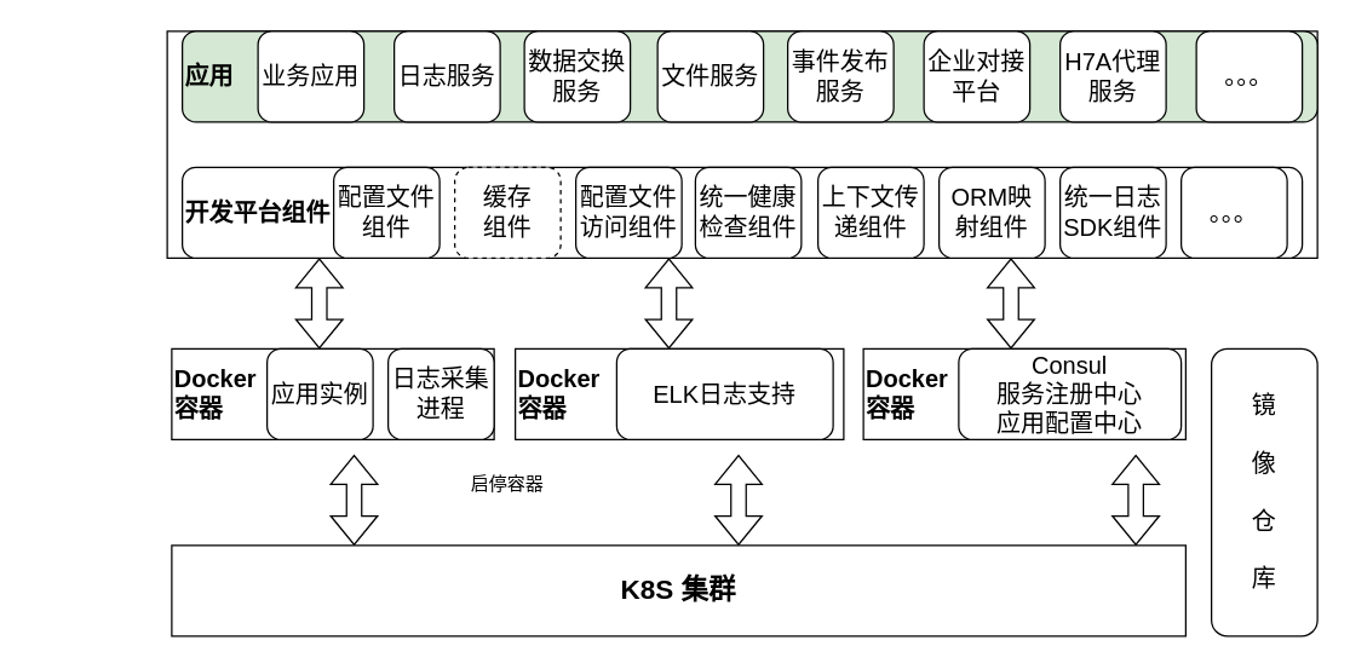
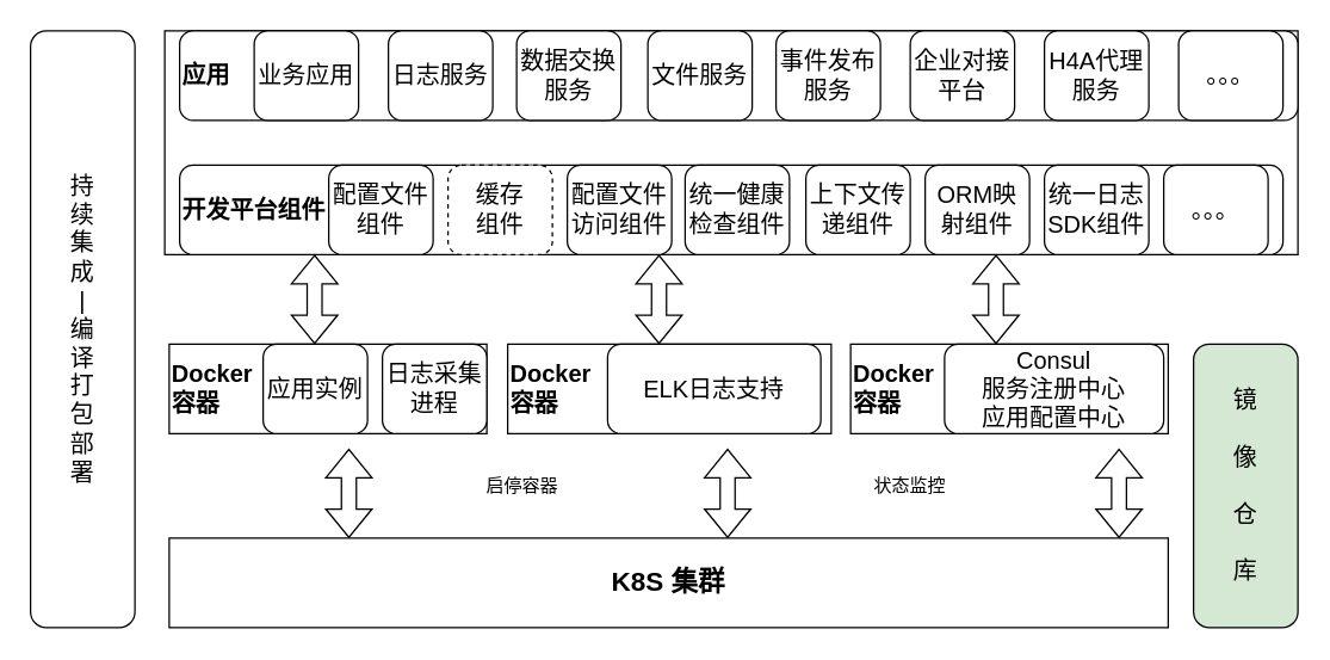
  <mxCell id="0" />
  <mxCell id="1" parent="0" />
  <mxCell id="2" value="" style="rounded=0;whiteSpace=wrap;html=1;verticalAlign=top;fontSize=16;fontStyle=1" vertex="1" parent="1"><mxGeometry x="110" y="20" width="760" height="150" as="geometry" /></mxCell>
  <mxCell id="3" value="开发平台组件" style="rounded=1;whiteSpace=wrap;html=1;align=left;fontSize=16;fontStyle=1" vertex="1" parent="1"><mxGeometry x="120" y="110" width="740" height="60" as="geometry" /></mxCell>
  <mxCell id="4" value="&lt;font style=&quot;font-size: 18px;&quot;&gt;K8S 集群&lt;/font&gt;" style="rounded=0;whiteSpace=wrap;html=1;fontStyle=1" vertex="1" parent="1"><mxGeometry x="113" y="360" width="670" height="60" as="geometry" /></mxCell>
  <mxCell id="5" value="&lt;span&gt;Docker&lt;/span&gt;&lt;div&gt;&lt;span&gt;容器&lt;/span&gt;&lt;/div&gt;" style="rounded=0;whiteSpace=wrap;html=1;align=left;fontSize=16;fontStyle=1" vertex="1" parent="1"><mxGeometry x="113" y="230" width="213" height="60" as="geometry" /></mxCell>
  <mxCell id="6" value="&lt;font&gt;应用实例&lt;/font&gt;" style="rounded=1;whiteSpace=wrap;html=1;fontSize=16;" vertex="1" parent="1"><mxGeometry x="176" y="230" width="70" height="60" as="geometry" /></mxCell>
  <mxCell id="7" value="&lt;font&gt;日志采集进程&lt;/font&gt;" style="rounded=1;whiteSpace=wrap;html=1;fontSize=16;" vertex="1" parent="1"><mxGeometry x="256" y="230" width="70" height="60" as="geometry" /></mxCell>
  <mxCell id="8" value="&lt;span&gt;Docker&lt;/span&gt;&lt;div&gt;&lt;span&gt;容器&lt;/span&gt;&lt;/div&gt;" style="rounded=0;whiteSpace=wrap;html=1;align=left;fontSize=16;fontStyle=1" vertex="1" parent="1"><mxGeometry x="340" y="230" width="217" height="60" as="geometry" /></mxCell>
  <mxCell id="9" value="&lt;font&gt;ELK日志支持&lt;/font&gt;" style="rounded=1;whiteSpace=wrap;html=1;fontSize=16;" vertex="1" parent="1"><mxGeometry x="407" y="230" width="143" height="60" as="geometry" /></mxCell>
  <mxCell id="10" value="&lt;span&gt;Docker&lt;/span&gt;&lt;div&gt;&lt;span&gt;容器&lt;/span&gt;&lt;/div&gt;" style="rounded=0;whiteSpace=wrap;html=1;align=left;fontSize=16;fontStyle=1" vertex="1" parent="1"><mxGeometry x="570" y="230" width="213" height="60" as="geometry" /></mxCell>
  <mxCell id="11" value="&lt;font&gt;Consul&lt;/font&gt;&lt;div&gt;服务注册中心&lt;/div&gt;&lt;div&gt;应用配置中心&lt;/div&gt;" style="rounded=1;whiteSpace=wrap;html=1;fontSize=16;" vertex="1" parent="1"><mxGeometry x="633" y="230" width="147" height="60" as="geometry" /></mxCell>
  <mxCell id="12" value="" style="shape=flexArrow;endArrow=classic;startArrow=classic;html=1;rounded=0;" edge="1" parent="1"><mxGeometry width="100" height="100" relative="1" as="geometry"><mxPoint x="233.5" y="360" as="sourcePoint" /><mxPoint x="233.5" y="300" as="targetPoint" /></mxGeometry></mxCell>
  <mxCell id="13" value="" style="shape=flexArrow;endArrow=classic;startArrow=classic;html=1;rounded=0;" edge="1" parent="1"><mxGeometry width="100" height="100" relative="1" as="geometry"><mxPoint x="487.5" y="360" as="sourcePoint" /><mxPoint x="487.5" y="300" as="targetPoint" /></mxGeometry></mxCell>
  <mxCell id="14" value="" style="shape=flexArrow;endArrow=classic;startArrow=classic;html=1;rounded=0;" edge="1" parent="1"><mxGeometry width="100" height="100" relative="1" as="geometry"><mxPoint x="750" y="360" as="sourcePoint" /><mxPoint x="750" y="300" as="targetPoint" /></mxGeometry></mxCell>
- <mxCell id="15" value="镜&lt;div&gt;&lt;br&gt;&lt;div&gt;像&lt;/div&gt;&lt;div&gt;&lt;br&gt;&lt;/div&gt;&lt;div&gt;仓&lt;/div&gt;&lt;div&gt;&lt;br&gt;&lt;/div&gt;&lt;div&gt;库&lt;/div&gt;&lt;/div&gt;" style="rounded=1;whiteSpace=wrap;html=1;fontSize=16;" vertex="1" parent="1"><mxGeometry x="800" y="230" width="70" height="190" as="geometry" /></mxCell>
+ <mxCell id="15" value="镜&lt;div&gt;&lt;br&gt;&lt;div&gt;像&lt;/div&gt;&lt;div&gt;&lt;br&gt;&lt;/div&gt;&lt;div&gt;仓&lt;/div&gt;&lt;div&gt;&lt;br&gt;&lt;/div&gt;&lt;div&gt;库&lt;/div&gt;&lt;/div&gt;" style="rounded=1;whiteSpace=wrap;html=1;fontSize=16;fillColor=#d5e8d4;" vertex="1" parent="1"><mxGeometry x="800" y="230" width="70" height="190" as="geometry" /></mxCell>
  <mxCell id="16" value="" style="shape=flexArrow;endArrow=classic;startArrow=classic;html=1;rounded=0;" edge="1" parent="1"><mxGeometry width="100" height="100" relative="1" as="geometry"><mxPoint x="210.5" y="230" as="sourcePoint" /><mxPoint x="210.5" y="170" as="targetPoint" /></mxGeometry></mxCell>
  <mxCell id="17" value="" style="shape=flexArrow;endArrow=classic;startArrow=classic;html=1;rounded=0;" edge="1" parent="1"><mxGeometry width="100" height="100" relative="1" as="geometry"><mxPoint x="441.5" y="230" as="sourcePoint" /><mxPoint x="441.5" y="170" as="targetPoint" /></mxGeometry></mxCell>
  <mxCell id="18" value="" style="shape=flexArrow;endArrow=classic;startArrow=classic;html=1;rounded=0;" edge="1" parent="1"><mxGeometry width="100" height="100" relative="1" as="geometry"><mxPoint x="667.5" y="230" as="sourcePoint" /><mxPoint x="667.5" y="170" as="targetPoint" /></mxGeometry></mxCell>
- <mxCell id="19" value="启停容器" style="text;strokeColor=none;align=center;fillColor=none;html=1;verticalAlign=middle;whiteSpace=wrap;rounded=0;" vertex="1" parent="1"><mxGeometry x="305" y="305" width="60" height="30" as="geometry" /></mxCell>
+ <mxCell id="19" value="启停容器" style="text;strokeColor=none;align=center;fillColor=none;html=1;verticalAlign=middle;whiteSpace=wrap;rounded=0;" vertex="1" parent="1"><mxGeometry x="320" y="310" width="60" height="30" as="geometry" /></mxCell>
+ <mxCell id="20" value="状态监控" style="text;strokeColor=none;align=center;fillColor=none;html=1;verticalAlign=middle;whiteSpace=wrap;rounded=0;" vertex="1" parent="1"><mxGeometry x="580" y="310" width="60" height="30" as="geometry" /></mxCell>
  <mxCell id="21" value="&lt;font&gt;配置文件&lt;/font&gt;&lt;div&gt;&lt;font&gt;组件&lt;/font&gt;&lt;/div&gt;" style="rounded=1;whiteSpace=wrap;html=1;fontSize=16;" vertex="1" parent="1"><mxGeometry x="220" y="110" width="70" height="60" as="geometry" /></mxCell>
  <mxCell id="22" value="缓存&lt;br&gt;&lt;div&gt;&lt;font&gt;组件&lt;/font&gt;&lt;/div&gt;" style="rounded=1;whiteSpace=wrap;html=1;fontSize=16;dashed=1;" vertex="1" parent="1"><mxGeometry x="300" y="110" width="70" height="60" as="geometry" /></mxCell>
  <mxCell id="23" value="配置文件&lt;br&gt;&lt;div&gt;&lt;font&gt;访问组件&lt;/font&gt;&lt;/div&gt;" style="rounded=1;whiteSpace=wrap;html=1;fontSize=16;" vertex="1" parent="1"><mxGeometry x="380" y="110" width="70" height="60" as="geometry" /></mxCell>
  <mxCell id="24" value="&lt;div&gt;&lt;font&gt;统一健康&lt;/font&gt;&lt;/div&gt;&lt;div&gt;&lt;font&gt;检查&lt;/font&gt;&lt;span style=&quot;color: rgba(0, 0, 0, 0); font-family: monospace; font-size: 0px; text-align: start; white-space: nowrap; background-color: transparent;&quot;&gt;%3CmxGraphModel%3E%3Croot%3E%3CmxCell%20id%3D%220%22%2F%3E%3CmxCell%20id%3D%221%22%20parent%3D%220%22%2F%3E%3CmxCell%20id%3D%222%22%20value%3D%22%E9%85%8D%E7%BD%AE%E6%96%87%E4%BB%B6%26lt%3Bbr%26gt%3B%26lt%3Bdiv%26gt%3B%26lt%3Bfont%26gt%3B%E8%AE%BF%E9%97%AE%E7%BB%84%E4%BB%B6%26lt%3B%2Ffont%26gt%3B%26lt%3B%2Fdiv%26gt%3B%22%20style%3D%22rounded%3D1%3BwhiteSpace%3Dwrap%3Bhtml%3D1%3BfontSize%3D16%3B%22%20vertex%3D%221%22%20parent%3D%221%22%3E%3CmxGeometry%20x%3D%22300%22%20y%3D%22300%22%20width%3D%2270%22%20height%3D%2260%22%20as%3D%22geometry%22%2F%3E%3C%2FmxCell%3E%3C%2Froot%3E%3C%2FmxGraphModel%3E&lt;/span&gt;&lt;span style=&quot;color: rgba(0, 0, 0, 0); font-family: monospace; font-size: 0px; text-align: start; white-space: nowrap; background-color: transparent;&quot;&gt;%3CmxGraphModel%3E%3Croot%3E%3CmxCell%20id%3D%220%22%2F%3E%3CmxCell%20id%3D%221%22%20parent%3D%220%22%2F%3E%3CmxCell%20id%3D%222%22%20value%3D%22%E9%85%8D%E7%BD%AE%E6%96%87%E4%BB%B6%26lt%3Bbr%26gt%3B%26lt%3Bdiv%26gt%3B%26lt%3Bfont%26gt%3B%E8%AE%BF%E9%97%AE%E7%BB%84%E4%BB%B6%26lt%3B%2Ffont%26gt%3B%26lt%3B%2Fdiv%26gt%3B%22%20style%3D%22rounded%3D1%3BwhiteSpace%3Dwrap%3Bhtml%3D1%3BfontSize%3D16%3B%22%20vertex%3D%221%22%20parent%3D%221%22%3E%3CmxGeometry%20x%3D%22300%22%20y%3D%22300%22%20width%3D%2270%22%20height%3D%2260%22%20as%3D%22geometry%22%2F%3E%3C%2FmxCell%3E%3C%2Froot%3E%3C%2FmxGraphModel%3E&lt;/span&gt;&lt;span style=&quot;background-color: transparent;&quot;&gt;组件&lt;/span&gt;&lt;/div&gt;" style="rounded=1;whiteSpace=wrap;html=1;fontSize=16;" vertex="1" parent="1"><mxGeometry x="459" y="110" width="70" height="60" as="geometry" /></mxCell>
  <mxCell id="25" value="&lt;div&gt;&lt;font&gt;上下文传递组件&lt;/font&gt;&lt;/div&gt;" style="rounded=1;whiteSpace=wrap;html=1;fontSize=16;" vertex="1" parent="1"><mxGeometry x="540" y="110" width="70" height="60" as="geometry" /></mxCell>
  <mxCell id="26" value="&lt;div&gt;&lt;font&gt;ORM映射组件&lt;/font&gt;&lt;/div&gt;" style="rounded=1;whiteSpace=wrap;html=1;fontSize=16;" vertex="1" parent="1"><mxGeometry x="620" y="110" width="70" height="60" as="geometry" /></mxCell>
  <mxCell id="27" value="&lt;div&gt;&lt;font&gt;统一日志&lt;/font&gt;&lt;/div&gt;&lt;div&gt;&lt;font&gt;SDK组件&lt;/font&gt;&lt;/div&gt;" style="rounded=1;whiteSpace=wrap;html=1;fontSize=16;" vertex="1" parent="1"><mxGeometry x="700" y="110" width="70" height="60" as="geometry" /></mxCell>
  <mxCell id="28" value="&lt;div&gt;。。。&lt;/div&gt;" style="rounded=1;whiteSpace=wrap;html=1;fontSize=16;" vertex="1" parent="1"><mxGeometry x="780" y="110" width="70" height="60" as="geometry" /></mxCell>
- <mxCell id="29" value="应用" style="rounded=1;whiteSpace=wrap;html=1;align=left;fontSize=16;fontStyle=1;fillColor=#d5e8d4;" vertex="1" parent="1"><mxGeometry x="120" y="20" width="750" height="60" as="geometry" /></mxCell>
+ <mxCell id="29" value="应用" style="rounded=1;whiteSpace=wrap;html=1;align=left;fontSize=16;fontStyle=1" vertex="1" parent="1"><mxGeometry x="120" y="20" width="750" height="60" as="geometry" /></mxCell>
  <mxCell id="30" value="业务应用" style="rounded=1;whiteSpace=wrap;html=1;fontSize=16;" vertex="1" parent="1"><mxGeometry x="170" y="20" width="70" height="60" as="geometry" /></mxCell>
  <mxCell id="31" value="日志服务" style="rounded=1;whiteSpace=wrap;html=1;fontSize=16;" vertex="1" parent="1"><mxGeometry x="260" y="20" width="70" height="60" as="geometry" /></mxCell>
  <mxCell id="32" value="数据交换服务" style="rounded=1;whiteSpace=wrap;html=1;fontSize=16;" vertex="1" parent="1"><mxGeometry x="346" y="20" width="70" height="60" as="geometry" /></mxCell>
  <mxCell id="33" value="文件服务" style="rounded=1;whiteSpace=wrap;html=1;fontSize=16;" vertex="1" parent="1"><mxGeometry x="434" y="20" width="70" height="60" as="geometry" /></mxCell>
  <mxCell id="34" value="事件发布服务" style="rounded=1;whiteSpace=wrap;html=1;fontSize=16;" vertex="1" parent="1"><mxGeometry x="520" y="20" width="70" height="60" as="geometry" /></mxCell>
  <mxCell id="35" value="企业对接平台" style="rounded=1;whiteSpace=wrap;html=1;fontSize=16;" vertex="1" parent="1"><mxGeometry x="610" y="20" width="70" height="60" as="geometry" /></mxCell>
- <mxCell id="36" value="H7A代理服务" style="rounded=1;whiteSpace=wrap;html=1;fontSize=16;" vertex="1" parent="1"><mxGeometry x="700" y="20" width="70" height="60" as="geometry" /></mxCell>
+ <mxCell id="36" value="H4A代理服务" style="rounded=1;whiteSpace=wrap;html=1;fontSize=16;" vertex="1" parent="1"><mxGeometry x="700" y="20" width="70" height="60" as="geometry" /></mxCell>
  <mxCell id="37" value="。。。" style="rounded=1;whiteSpace=wrap;html=1;fontSize=16;" vertex="1" parent="1"><mxGeometry x="790" y="20" width="70" height="60" as="geometry" /></mxCell>
+ <mxCell id="38" value="持&lt;div&gt;续&lt;/div&gt;&lt;div&gt;集&lt;/div&gt;&lt;div&gt;成&lt;/div&gt;&lt;div&gt;|&lt;/div&gt;&lt;div&gt;编&lt;/div&gt;&lt;div&gt;译&lt;/div&gt;&lt;div&gt;打&lt;/div&gt;&lt;div&gt;包&lt;/div&gt;&lt;div&gt;部&lt;/div&gt;&lt;div&gt;署&lt;/div&gt;" style="rounded=1;whiteSpace=wrap;html=1;fontSize=16;" vertex="1" parent="1"><mxGeometry x="20" y="20" width="70" height="400" as="geometry" /></mxCell>
